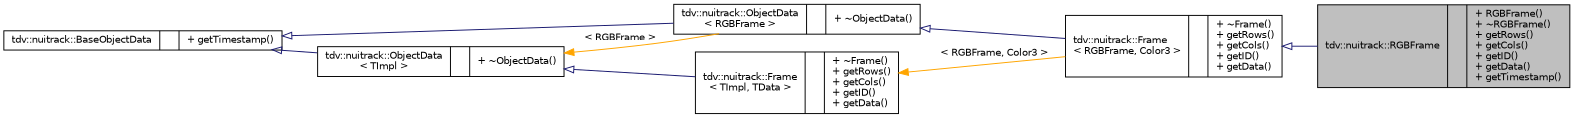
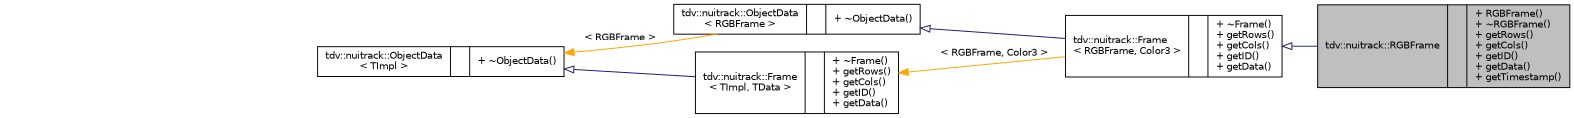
  digraph {
    rankdir=LR
    node [color=black fillcolor=white fontname=Helvetica fontsize=10 shape=record style=filled]
    edge [arrowtail=onormal color=midnightblue dir=back fontname=Helvetica fontsize=10 labelfontname=Helvetica labelfontsize=10 style=solid]
    n1 [fillcolor=grey75 fontcolor=black height=0.2 label="{tdv::nuitrack::RGBFrame\n||+ RGBFrame()\l+ ~RGBFrame()\l+ getRows()\l+ getCols()\l+ getID()\l+ getData()\l+ getTimestamp()\l}" width=0.4]
    n2 [height=0.2 label="{tdv::nuitrack::Frame\l\< RGBFrame, Color3 \>\n||+ ~Frame()\l+ getRows()\l+ getCols()\l+ getID()\l+ getData()\l}" width=0.4]
    n3 [height=0.2 label="{tdv::nuitrack::ObjectData\l\< RGBFrame \>\n||+ ~ObjectData()\l}" width=0.4]
-   n4 [height=0.2 label="{tdv::nuitrack::BaseObjectData\n||+ getTimestamp()\l}" width=0.4]
    n5 [height=0.2 label="{tdv::nuitrack::ObjectData\l\< TImpl \>\n||+ ~ObjectData()\l}" width=0.4]
    n6 [height=0.2 label="{tdv::nuitrack::Frame\l\< TImpl, TData \>\n||+ ~Frame()\l+ getRows()\l+ getCols()\l+ getID()\l+ getData()\l}" width=0.4]
    n2 -> n1
    n3 -> n2
-   n4 -> n3
-   n4 -> n5
    n5 -> n3 [color=orange label=" \< RGBFrame \>" arrowtail=""]
    n5 -> n6
    n6 -> n2 [color=orange label=" \< RGBFrame, Color3 \>" arrowtail=""]
  }
